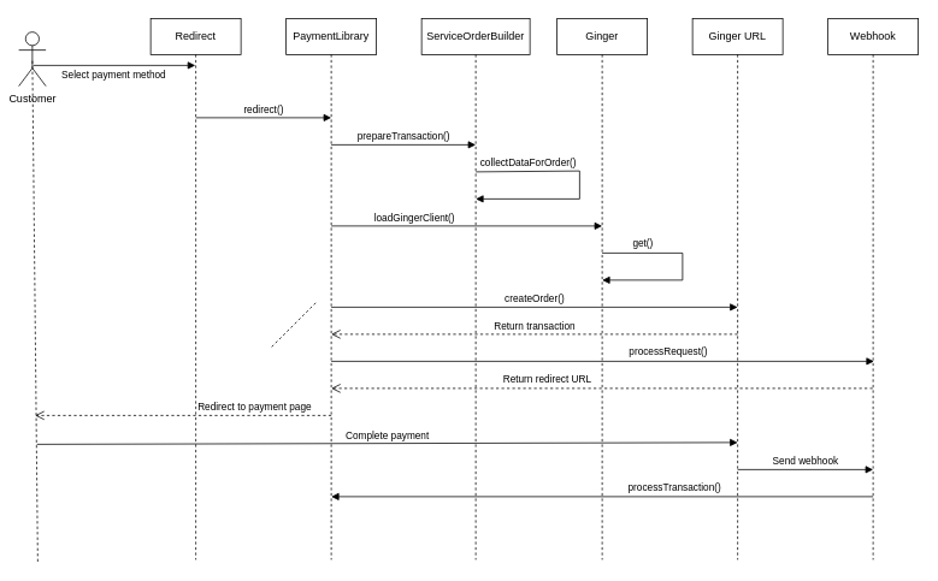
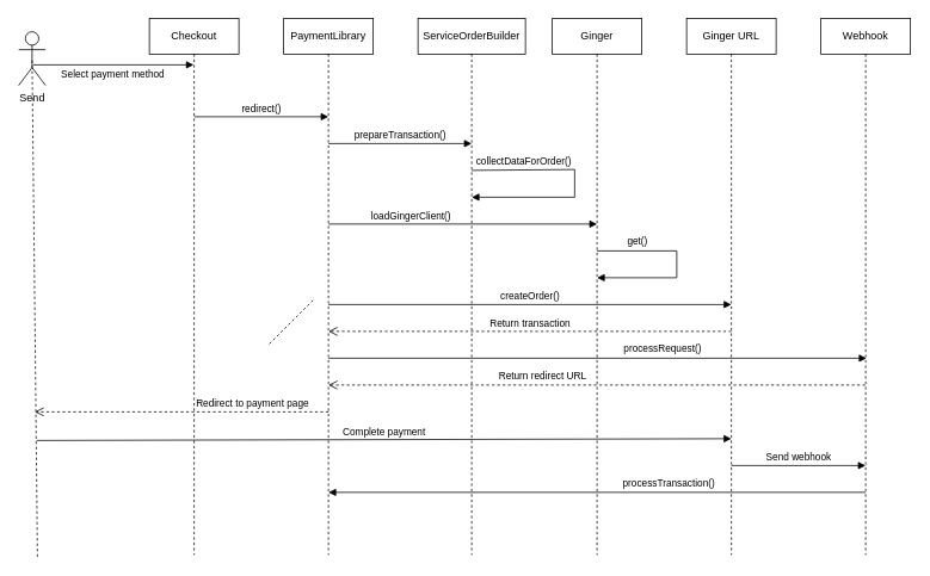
  <mxCell id="0" />
  <mxCell id="1" parent="0" />
- <mxCell id="2" value="Customer" style="shape=umlActor;verticalLabelPosition=bottom;verticalAlign=top;html=1;strokeColor=light-dark(#000000,#000000);" parent="1" vertex="1"><mxGeometry x="20" y="35" width="30" height="60" as="geometry" /></mxCell>
- <mxCell id="3" value="&lt;font style=&quot;&quot;&gt;Redirect&lt;/font&gt;" style="shape=umlLifeline;perimeter=lifelinePerimeter;whiteSpace=wrap;html=1;container=1;collapsible=0;recursiveResize=0;outlineConnect=0;fontColor=light-dark(#000000,#000000);fillColor=light-dark(#FFFFFF,#FFFFFF);strokeColor=light-dark(#000000,#000000);fillStyle=auto;" parent="1" vertex="1"><mxGeometry x="166" y="20" width="100" height="600" as="geometry" /></mxCell>
+ <mxCell id="2" value="Send" style="shape=umlActor;verticalLabelPosition=bottom;verticalAlign=top;html=1;strokeColor=light-dark(#000000,#000000);" parent="1" vertex="1"><mxGeometry x="20" y="35" width="30" height="60" as="geometry" /></mxCell>
+ <mxCell id="3" value="&lt;font style=&quot;&quot;&gt;Checkout&lt;/font&gt;" style="shape=umlLifeline;perimeter=lifelinePerimeter;whiteSpace=wrap;html=1;container=1;collapsible=0;recursiveResize=0;outlineConnect=0;fontColor=light-dark(#000000,#000000);fillColor=light-dark(#FFFFFF,#FFFFFF);strokeColor=light-dark(#000000,#000000);fillStyle=auto;" parent="1" vertex="1"><mxGeometry x="166" y="20" width="100" height="600" as="geometry" /></mxCell>
  <mxCell id="4" value="PaymentLibrary" style="shape=umlLifeline;perimeter=lifelinePerimeter;whiteSpace=wrap;html=1;container=1;collapsible=0;recursiveResize=0;outlineConnect=0;strokeColor=light-dark(#000000,#000000);fillColor=light-dark(#FFFFFF,#FFFFFF);gradientColor=none;fontColor=light-dark(#000000,#000000);" parent="1" vertex="1"><mxGeometry x="316" y="20" width="100" height="600" as="geometry" /></mxCell>
  <mxCell id="5" value="ServiceOrderBuilder" style="shape=umlLifeline;perimeter=lifelinePerimeter;whiteSpace=wrap;html=1;container=1;collapsible=0;recursiveResize=0;outlineConnect=0;strokeColor=light-dark(#000000,#000000);fontColor=light-dark(#000000,#000000);fillColor=light-dark(#FFFFFF,#FFFFFF);" parent="1" vertex="1"><mxGeometry x="466" y="20" width="120" height="600" as="geometry" /></mxCell>
  <mxCell id="6" value="Ginger" style="shape=umlLifeline;perimeter=lifelinePerimeter;whiteSpace=wrap;html=1;container=1;collapsible=0;recursiveResize=0;outlineConnect=0;strokeColor=light-dark(#000000,#000000);fontColor=light-dark(#000000,#000000);fillColor=light-dark(#FFFFFF,#FFFFFF);" parent="1" vertex="1"><mxGeometry x="616" y="20" width="100" height="600" as="geometry" /></mxCell>
  <mxCell id="7" value="Ginger URL" style="shape=umlLifeline;perimeter=lifelinePerimeter;whiteSpace=wrap;html=1;container=1;collapsible=0;recursiveResize=0;outlineConnect=0;strokeColor=light-dark(#000000,#000000);fillColor=light-dark(#FFFFFF,#FFFFFF);fontColor=light-dark(#000000,#000000);" parent="1" vertex="1"><mxGeometry x="766" y="20" width="100" height="600" as="geometry" /></mxCell>
  <mxCell id="8" value="Webhook" style="shape=umlLifeline;perimeter=lifelinePerimeter;whiteSpace=wrap;html=1;container=1;collapsible=0;recursiveResize=0;outlineConnect=0;strokeColor=light-dark(#000000,#000000);fillColor=light-dark(#FFFFFF,#FFFFFF);fontColor=light-dark(#000000,#000000);" parent="1" vertex="1"><mxGeometry x="916" y="20" width="100" height="600" as="geometry" /></mxCell>
  <mxCell id="9" value="&lt;span&gt;Select payment method&lt;/span&gt;" style="html=1;verticalAlign=bottom;endArrow=block;strokeColor=light-dark(#000000,#000000);rounded=0;curved=0;labelBackgroundColor=none;fontColor=light-dark(#000000,#000000);" parent="1" target="3" edge="1"><mxGeometry x="-0.008" y="-20" relative="1" as="geometry"><mxPoint x="36" y="72" as="sourcePoint" /><mxPoint x="163" y="130" as="targetPoint" /><Array as="points" /><mxPoint as="offset" /></mxGeometry></mxCell>
  <mxCell id="10" value="redirect()" style="html=1;verticalAlign=bottom;endArrow=block;strokeColor=light-dark(#000000,#000000);fontColor=light-dark(#000000,#000000);labelBackgroundColor=none;" parent="1" edge="1"><mxGeometry relative="1" as="geometry"><mxPoint x="216" y="130" as="sourcePoint" /><mxPoint x="366" y="130" as="targetPoint" /></mxGeometry></mxCell>
  <mxCell id="11" value="prepareTransaction()" style="html=1;verticalAlign=bottom;endArrow=block;strokeColor=light-dark(#000000,#000000);fontColor=light-dark(#000000,#000000);labelBackgroundColor=none;" parent="1" edge="1"><mxGeometry relative="1" as="geometry"><mxPoint x="366" y="160" as="sourcePoint" /><mxPoint x="526" y="160" as="targetPoint" /></mxGeometry></mxCell>
  <mxCell id="12" value="&lt;font style=&quot;color: light-dark(rgb(0, 0, 0), rgb(0, 0, 0));&quot;&gt;collectDataForOrder()&lt;/font&gt;" style="html=1;verticalAlign=bottom;endArrow=block;strokeColor=light-dark(#000000,#000000);labelBackgroundColor=none;rounded=0;curved=0;" parent="1" edge="1"><mxGeometry x="-0.555" relative="1" as="geometry"><mxPoint x="526" y="190" as="sourcePoint" /><mxPoint x="526" y="220" as="targetPoint" /><Array as="points"><mxPoint x="641" y="189" /><mxPoint x="641" y="220" /></Array><mxPoint as="offset" /></mxGeometry></mxCell>
  <mxCell id="13" value="loadGingerClient()" style="html=1;verticalAlign=bottom;endArrow=block;strokeColor=light-dark(#000000,#000000);labelBackgroundColor=none;fontColor=light-dark(#000000,#000000);" parent="1" edge="1"><mxGeometry x="-0.387" relative="1" as="geometry"><mxPoint x="366" y="250" as="sourcePoint" /><mxPoint x="666" y="250" as="targetPoint" /><mxPoint as="offset" /></mxGeometry></mxCell>
  <mxCell id="14" value="get()" style="html=1;verticalAlign=bottom;endArrow=block;strokeColor=light-dark(#000000,#000000);labelBackgroundColor=none;fontColor=light-dark(#000000,#000000);rounded=0;curved=0;" parent="1" edge="1"><mxGeometry x="-0.567" y="2" relative="1" as="geometry"><mxPoint x="666" y="280" as="sourcePoint" /><mxPoint x="666" y="310" as="targetPoint" /><Array as="points"><mxPoint x="755" y="280" /><mxPoint x="755" y="310" /></Array><mxPoint as="offset" /></mxGeometry></mxCell>
  <mxCell id="15" value="createOrder()" style="html=1;verticalAlign=bottom;endArrow=block;strokeColor=light-dark(#000000,#000000);labelBackgroundColor=none;fontColor=light-dark(#000000,#000000);" parent="1" edge="1"><mxGeometry relative="1" as="geometry"><mxPoint x="366" y="340" as="sourcePoint" /><mxPoint x="816" y="340" as="targetPoint" /></mxGeometry></mxCell>
  <mxCell id="16" value="Return transaction" style="html=1;verticalAlign=bottom;endArrow=open;dashed=1;endSize=8;strokeColor=light-dark(#000000,#000000);fontColor=light-dark(#000000,#000000);labelBackgroundColor=none;" parent="1" edge="1"><mxGeometry relative="1" as="geometry"><mxPoint x="816" y="370" as="sourcePoint" /><mxPoint x="366" y="370" as="targetPoint" /></mxGeometry></mxCell>
  <mxCell id="17" value="processRequest()" style="html=1;verticalAlign=bottom;endArrow=block;strokeColor=light-dark(#000000,#000000);labelBackgroundColor=none;fontColor=light-dark(#000000,#000000);" parent="1" edge="1"><mxGeometry x="0.241" y="2" relative="1" as="geometry"><mxPoint x="366" y="400" as="sourcePoint" /><mxPoint x="967" y="400" as="targetPoint" /><mxPoint as="offset" /></mxGeometry></mxCell>
  <mxCell id="18" value="Return redirect URL" style="html=1;verticalAlign=bottom;endArrow=open;dashed=1;endSize=8;strokeColor=light-dark(#000000,#000000);labelBackgroundColor=none;fontColor=light-dark(#000000,#000000);" parent="1" edge="1" source="8"><mxGeometry x="0.206" y="-1" relative="1" as="geometry"><mxPoint x="1126" y="430" as="sourcePoint" /><mxPoint x="366" y="430" as="targetPoint" /><mxPoint as="offset" /></mxGeometry></mxCell>
  <mxCell id="19" value="Redirect to payment page" style="html=1;verticalAlign=bottom;endArrow=open;dashed=1;endSize=8;strokeColor=light-dark(#000000,#000000);fontColor=light-dark(#000000,#000000);labelBackgroundColor=none;" parent="1" edge="1"><mxGeometry x="-0.481" relative="1" as="geometry"><mxPoint x="366" y="460" as="sourcePoint" /><mxPoint x="38" y="460" as="targetPoint" /><mxPoint as="offset" /></mxGeometry></mxCell>
  <mxCell id="20" value="Complete payment" style="html=1;verticalAlign=bottom;endArrow=block;strokeColor=light-dark(#000000,#000000);fontColor=light-dark(#000000,#000000);labelBackgroundColor=none;" parent="1" edge="1"><mxGeometry x="0.0" relative="1" as="geometry"><mxPoint x="40" y="492" as="sourcePoint" /><mxPoint x="816" y="490" as="targetPoint" /><mxPoint as="offset" /></mxGeometry></mxCell>
  <mxCell id="21" value="Send webhook" style="html=1;verticalAlign=bottom;endArrow=block;strokeColor=light-dark(#000000,#000000);fontColor=light-dark(#000000,#000000);labelBackgroundColor=none;" parent="1" edge="1"><mxGeometry x="0.003" relative="1" as="geometry"><mxPoint x="816" y="520" as="sourcePoint" /><mxPoint x="966" y="520" as="targetPoint" /><mxPoint as="offset" /></mxGeometry></mxCell>
  <mxCell id="22" value="&lt;span&gt;processTransaction()&lt;/span&gt;" style="html=1;verticalAlign=bottom;endArrow=block;strokeColor=light-dark(#000000,#000000);labelBackgroundColor=none;fontColor=light-dark(#000000,#000000);" parent="1" edge="1"><mxGeometry x="-0.267" y="-1" relative="1" as="geometry"><mxPoint x="966" y="550" as="sourcePoint" /><mxPoint x="366" y="550" as="targetPoint" /><mxPoint as="offset" /></mxGeometry></mxCell>
  <mxCell id="23" value="" style="endArrow=none;dashed=1;html=1;rounded=0;" edge="1" parent="1"><mxGeometry width="50" height="50" relative="1" as="geometry"><mxPoint x="300" y="384" as="sourcePoint" /><mxPoint x="350" y="334" as="targetPoint" /></mxGeometry></mxCell>
  <mxCell id="24" value="" style="endArrow=none;dashed=1;html=1;rounded=0;fontColor=light-dark(#000000,#000000);strokeColor=light-dark(#000000,#000000);entryX=0.5;entryY=0.5;entryDx=0;entryDy=0;entryPerimeter=0;" edge="1" parent="1" target="2"><mxGeometry width="50" height="50" relative="1" as="geometry"><mxPoint x="41" y="622" as="sourcePoint" /><mxPoint x="-48" y="273" as="targetPoint" /></mxGeometry></mxCell>
